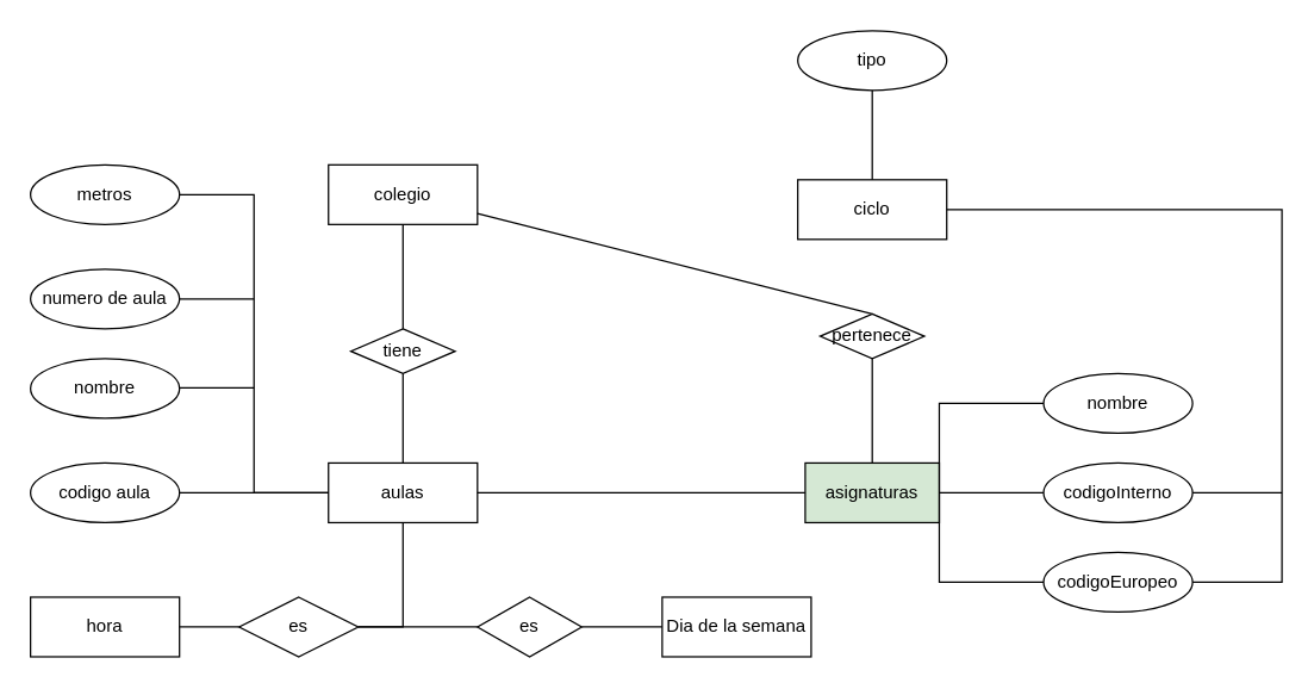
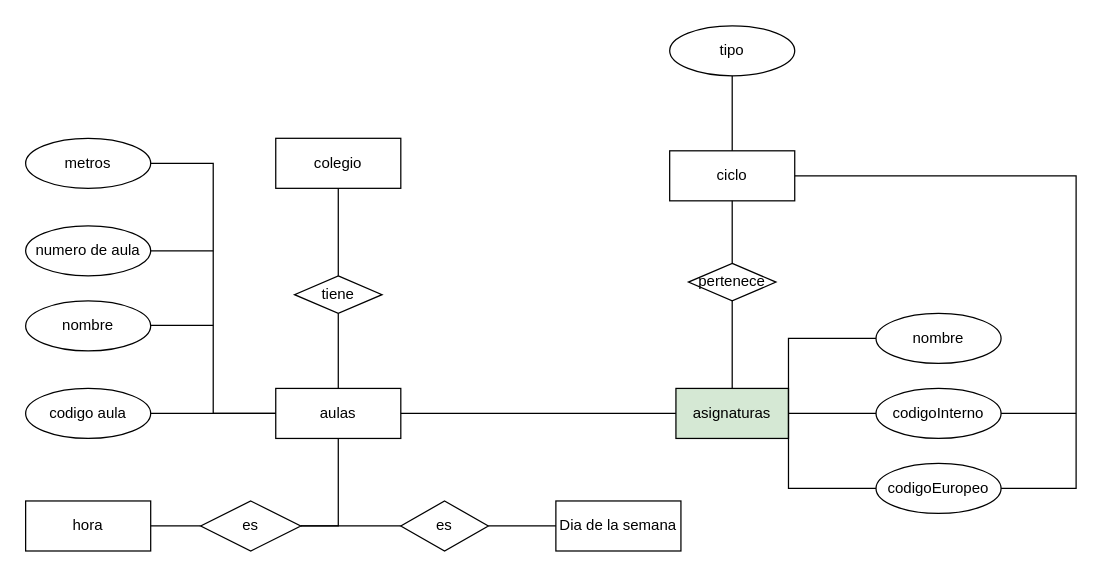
  <mxCell id="0" />
  <mxCell id="1" parent="0" />
  <mxCell id="2" value="aulas" style="whiteSpace=wrap;html=1;align=center;" vertex="1" parent="1"><mxGeometry x="220" y="310" width="100" height="40" as="geometry" /></mxCell>
  <mxCell id="3" value="hora" style="whiteSpace=wrap;html=1;align=center;" vertex="1" parent="1"><mxGeometry x="20" y="400" width="100" height="40" as="geometry" /></mxCell>
  <mxCell id="4" value="es" style="shape=rhombus;perimeter=rhombusPerimeter;whiteSpace=wrap;html=1;align=center;" vertex="1" parent="1"><mxGeometry x="160" y="400" width="80" height="40" as="geometry" /></mxCell>
  <mxCell id="5" value="" style="endArrow=none;html=1;rounded=0;entryX=0.5;entryY=1;entryDx=0;entryDy=0;exitX=1;exitY=0.5;exitDx=0;exitDy=0;" edge="1" parent="1" source="4" target="2"><mxGeometry relative="1" as="geometry"><mxPoint x="140" y="640" as="sourcePoint" /><mxPoint x="300" y="640" as="targetPoint" /><Array as="points"><mxPoint x="270" y="420" /></Array></mxGeometry></mxCell>
  <mxCell id="6" value="" style="endArrow=none;html=1;rounded=0;exitX=1;exitY=0.5;exitDx=0;exitDy=0;entryX=0;entryY=0.5;entryDx=0;entryDy=0;" edge="1" parent="1" source="3" target="4"><mxGeometry relative="1" as="geometry"><mxPoint x="140" y="640" as="sourcePoint" /><mxPoint x="300" y="640" as="targetPoint" /></mxGeometry></mxCell>
  <mxCell id="7" value="colegio" style="whiteSpace=wrap;html=1;align=center;" vertex="1" parent="1"><mxGeometry x="220" y="110" width="100" height="40" as="geometry" /></mxCell>
  <mxCell id="8" value="" style="endArrow=none;html=1;rounded=0;exitX=0.5;exitY=1;exitDx=0;exitDy=0;" edge="1" parent="1" source="7" target="2"><mxGeometry relative="1" as="geometry"><mxPoint x="-80" y="340" as="sourcePoint" /><mxPoint x="80" y="340" as="targetPoint" /></mxGeometry></mxCell>
  <mxCell id="9" value="tiene" style="shape=rhombus;perimeter=rhombusPerimeter;whiteSpace=wrap;html=1;align=center;" vertex="1" parent="1"><mxGeometry x="235" y="220" width="70" height="30" as="geometry" /></mxCell>
  <mxCell id="10" value="" style="endArrow=none;html=1;rounded=0;exitX=1;exitY=0.5;exitDx=0;exitDy=0;" edge="1" parent="1" source="2" target="11"><mxGeometry relative="1" as="geometry"><mxPoint x="510" y="310" as="sourcePoint" /><mxPoint x="670" y="310" as="targetPoint" /></mxGeometry></mxCell>
  <mxCell id="11" value="asignaturas" style="whiteSpace=wrap;html=1;align=center;fillColor=#d5e8d4;" vertex="1" parent="1"><mxGeometry x="540" y="310" width="90" height="40" as="geometry" /></mxCell>
  <mxCell id="12" value="nombre" style="ellipse;whiteSpace=wrap;html=1;align=center;" vertex="1" parent="1"><mxGeometry x="700" y="250" width="100" height="40" as="geometry" /></mxCell>
  <mxCell id="13" value="codigoInterno" style="ellipse;whiteSpace=wrap;html=1;align=center;" vertex="1" parent="1"><mxGeometry x="700" y="310" width="100" height="40" as="geometry" /></mxCell>
  <mxCell id="14" value="codigoEuropeo" style="ellipse;whiteSpace=wrap;html=1;align=center;" vertex="1" parent="1"><mxGeometry x="700" y="370" width="100" height="40" as="geometry" /></mxCell>
  <mxCell id="15" value="es" style="shape=rhombus;perimeter=rhombusPerimeter;whiteSpace=wrap;html=1;align=center;" vertex="1" parent="1"><mxGeometry x="320" y="400" width="70" height="40" as="geometry" /></mxCell>
  <mxCell id="16" value="" style="endArrow=none;html=1;rounded=0;exitX=1;exitY=0.5;exitDx=0;exitDy=0;entryX=0;entryY=0.5;entryDx=0;entryDy=0;" edge="1" parent="1" source="4" target="15"><mxGeometry relative="1" as="geometry"><mxPoint x="10" y="310" as="sourcePoint" /><mxPoint x="170" y="310" as="targetPoint" /></mxGeometry></mxCell>
  <mxCell id="17" value="Dia de la semana" style="whiteSpace=wrap;html=1;align=center;" vertex="1" parent="1"><mxGeometry x="444" y="400" width="100" height="40" as="geometry" /></mxCell>
  <mxCell id="18" value="" style="endArrow=none;html=1;rounded=0;exitX=1;exitY=0.5;exitDx=0;exitDy=0;entryX=0;entryY=0.5;entryDx=0;entryDy=0;" edge="1" parent="1" source="15" target="17"><mxGeometry relative="1" as="geometry"><mxPoint x="390" y="310" as="sourcePoint" /><mxPoint x="550" y="310" as="targetPoint" /></mxGeometry></mxCell>
  <mxCell id="19" value="ciclo" style="whiteSpace=wrap;html=1;align=center;" vertex="1" parent="1"><mxGeometry x="535" y="120" width="100" height="40" as="geometry" /></mxCell>
  <mxCell id="20" value="" style="endArrow=none;html=1;rounded=0;entryX=0;entryY=0.5;entryDx=0;entryDy=0;exitX=1;exitY=0.5;exitDx=0;exitDy=0;" edge="1" parent="1" source="11" target="12"><mxGeometry relative="1" as="geometry"><mxPoint x="390" y="310" as="sourcePoint" /><mxPoint x="550" y="310" as="targetPoint" /><Array as="points"><mxPoint x="630" y="270" /></Array></mxGeometry></mxCell>
  <mxCell id="21" value="" style="endArrow=none;html=1;rounded=0;entryX=0;entryY=0.5;entryDx=0;entryDy=0;" edge="1" parent="1" target="13"><mxGeometry relative="1" as="geometry"><mxPoint x="630" y="330" as="sourcePoint" /><mxPoint x="710" y="260" as="targetPoint" /></mxGeometry></mxCell>
  <mxCell id="22" value="" style="endArrow=none;html=1;rounded=0;entryX=0;entryY=0.5;entryDx=0;entryDy=0;" edge="1" parent="1" target="14"><mxGeometry relative="1" as="geometry"><mxPoint x="630" y="330" as="sourcePoint" /><mxPoint x="720" y="270" as="targetPoint" /><Array as="points"><mxPoint x="630" y="390" /></Array></mxGeometry></mxCell>
- <mxCell id="23" value="" style="endArrow=none;html=1;rounded=0;exitX=0.5;exitY=0;exitDx=0;exitDy=0;" edge="1" parent="1" source="28" target="7"><mxGeometry relative="1" as="geometry"><mxPoint x="390" y="310" as="sourcePoint" /><mxPoint x="550" y="310" as="targetPoint" /></mxGeometry></mxCell>
+ <mxCell id="23" value="" style="endArrow=none;html=1;rounded=0;entryX=0.5;entryY=1;entryDx=0;entryDy=0;exitX=0.5;exitY=0;exitDx=0;exitDy=0;" edge="1" parent="1" source="28" target="19"><mxGeometry relative="1" as="geometry"><mxPoint x="390" y="310" as="sourcePoint" /><mxPoint x="550" y="310" as="targetPoint" /></mxGeometry></mxCell>
  <mxCell id="24" value="" style="endArrow=none;html=1;rounded=0;exitX=1;exitY=0.5;exitDx=0;exitDy=0;entryX=1;entryY=0.5;entryDx=0;entryDy=0;" edge="1" parent="1" source="14" target="19"><mxGeometry relative="1" as="geometry"><mxPoint x="480" y="310" as="sourcePoint" /><mxPoint x="640" y="310" as="targetPoint" /><Array as="points"><mxPoint x="860" y="390" /><mxPoint x="860" y="140" /></Array></mxGeometry></mxCell>
  <mxCell id="25" value="" style="endArrow=none;html=1;rounded=0;" edge="1" parent="1" source="13"><mxGeometry relative="1" as="geometry"><mxPoint x="480" y="200" as="sourcePoint" /><mxPoint x="860" y="330" as="targetPoint" /></mxGeometry></mxCell>
  <mxCell id="26" value="" style="endArrow=none;html=1;rounded=0;exitX=0.5;exitY=0;exitDx=0;exitDy=0;" edge="1" parent="1" source="19"><mxGeometry relative="1" as="geometry"><mxPoint x="570" y="180" as="sourcePoint" /><mxPoint x="585" y="50" as="targetPoint" /></mxGeometry></mxCell>
  <mxCell id="27" value="" style="endArrow=none;html=1;rounded=0;entryX=0.5;entryY=1;entryDx=0;entryDy=0;exitX=0.5;exitY=0;exitDx=0;exitDy=0;" edge="1" parent="1" source="11" target="28"><mxGeometry relative="1" as="geometry"><mxPoint x="585" y="310" as="sourcePoint" /><mxPoint x="585" y="160" as="targetPoint" /></mxGeometry></mxCell>
  <mxCell id="28" value="pertenece" style="shape=rhombus;perimeter=rhombusPerimeter;whiteSpace=wrap;html=1;align=center;" vertex="1" parent="1"><mxGeometry x="550" width="70" height="30" as="geometry" y="210" /></mxCell>
  <mxCell id="29" value="tipo" style="ellipse;whiteSpace=wrap;html=1;align=center;" vertex="1" parent="1"><mxGeometry x="535" y="20" width="100" height="40" as="geometry" /></mxCell>
  <mxCell id="30" value="codigo aula" style="ellipse;whiteSpace=wrap;html=1;align=center;" vertex="1" parent="1"><mxGeometry x="20" y="310" width="100" height="40" as="geometry" /></mxCell>
  <mxCell id="31" value="" style="endArrow=none;html=1;rounded=0;exitX=1;exitY=0.5;exitDx=0;exitDy=0;entryX=0;entryY=0.5;entryDx=0;entryDy=0;" edge="1" parent="1" source="30" target="2"><mxGeometry relative="1" as="geometry"><mxPoint x="110" y="140" as="sourcePoint" /><mxPoint x="270" y="140" as="targetPoint" /></mxGeometry></mxCell>
  <mxCell id="32" value="nombre" style="ellipse;whiteSpace=wrap;html=1;align=center;" vertex="1" parent="1"><mxGeometry x="20" y="240" width="100" height="40" as="geometry" /></mxCell>
  <mxCell id="33" value="numero de aula" style="ellipse;whiteSpace=wrap;html=1;align=center;" vertex="1" parent="1"><mxGeometry x="20" y="180" width="100" height="40" as="geometry" /></mxCell>
  <mxCell id="34" value="metros" style="ellipse;whiteSpace=wrap;html=1;align=center;" vertex="1" parent="1"><mxGeometry x="20" y="110" width="100" height="40" as="geometry" /></mxCell>
  <mxCell id="35" value="" style="endArrow=none;html=1;rounded=0;exitX=1;exitY=0.5;exitDx=0;exitDy=0;" edge="1" parent="1" source="34"><mxGeometry relative="1" as="geometry"><mxPoint x="110" y="140" as="sourcePoint" /><mxPoint x="220" y="330" as="targetPoint" /><Array as="points"><mxPoint x="170" y="130" /><mxPoint x="170" y="330" /></Array></mxGeometry></mxCell>
  <mxCell id="36" value="" style="endArrow=none;html=1;rounded=0;exitX=1;exitY=0.5;exitDx=0;exitDy=0;" edge="1" parent="1" source="33"><mxGeometry relative="1" as="geometry"><mxPoint x="-80" y="140" as="sourcePoint" /><mxPoint x="170" y="200" as="targetPoint" /></mxGeometry></mxCell>
  <mxCell id="37" value="" style="endArrow=none;html=1;rounded=0;exitX=1;exitY=0.5;exitDx=0;exitDy=0;" edge="1" parent="1"><mxGeometry relative="1" as="geometry"><mxPoint x="120" y="259.58" as="sourcePoint" /><mxPoint x="170" y="259.58" as="targetPoint" /></mxGeometry></mxCell>
